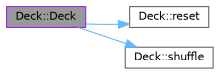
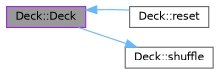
  digraph {
    rankdir=LR
    node [color=gray40 fillcolor=white fontname=Helvetica fontsize=10 shape=box style=filled]
    edge [color=steelblue1 fontname=Helvetica fontsize=10 labelfontname=Helvetica labelfontsize=10 style=solid]
    n1 [color=purple fillcolor=grey60 fontcolor=black height=0.2 label="Deck::Deck" width=0.4]
    n2 [height=0.2 label="Deck::reset" width=0.4]
    n3 [height=0.2 label="Deck::shuffle" width=0.4]
-   n1 -> n2
+   n2 -> n1
    n1 -> n3
  }
